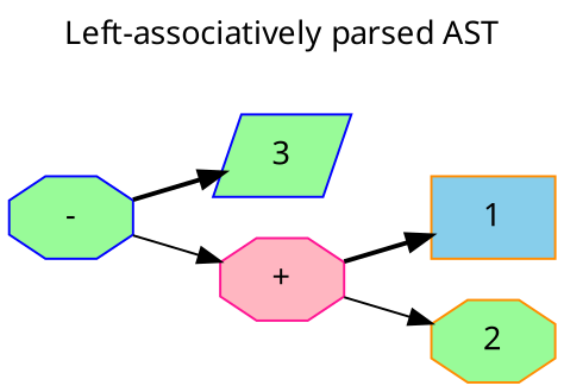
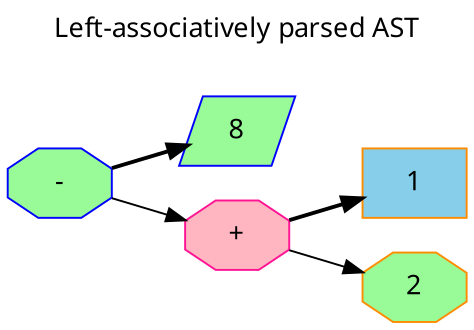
  digraph {
    label="Left-associatively parsed AST"
    labelloc=t
    ordering=out
    rankdir=LR
    fontname="Noto Sans"
    node [fontname="Noto Sans" shape=octagon style=filled fillcolor=palegreen color=darkorange]
    edge [fontname="Noto Sans" fontsize=10 style=bold]
    n1 [label=1 shape=box fillcolor=skyblue]
    n2 [label=2]
-   n3 [label=3 shape=parallelogram color=blue]
+   n3 [label=8 shape=parallelogram color=blue]
    n4 [label="-" color=blue]
    n5 [label="+" fillcolor=lightpink color=deeppink]
    n4 -> n3
    n4 -> n5 [style=solid]
    n5 -> n1
    n5 -> n2 [style=solid]
  }
